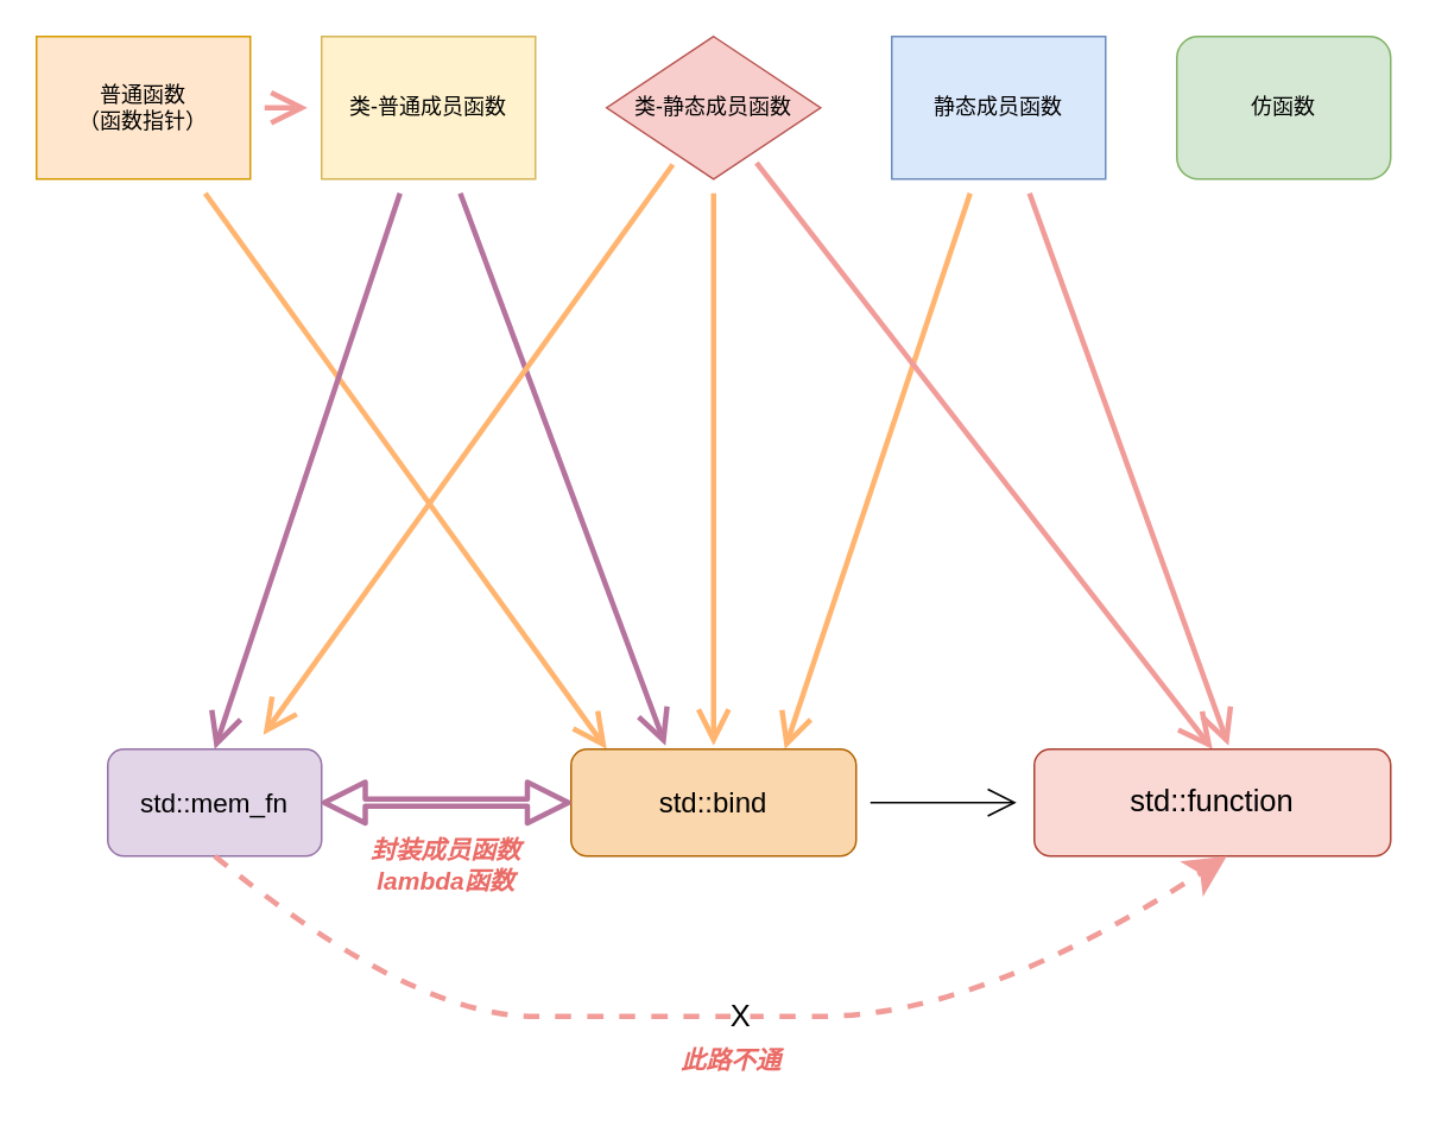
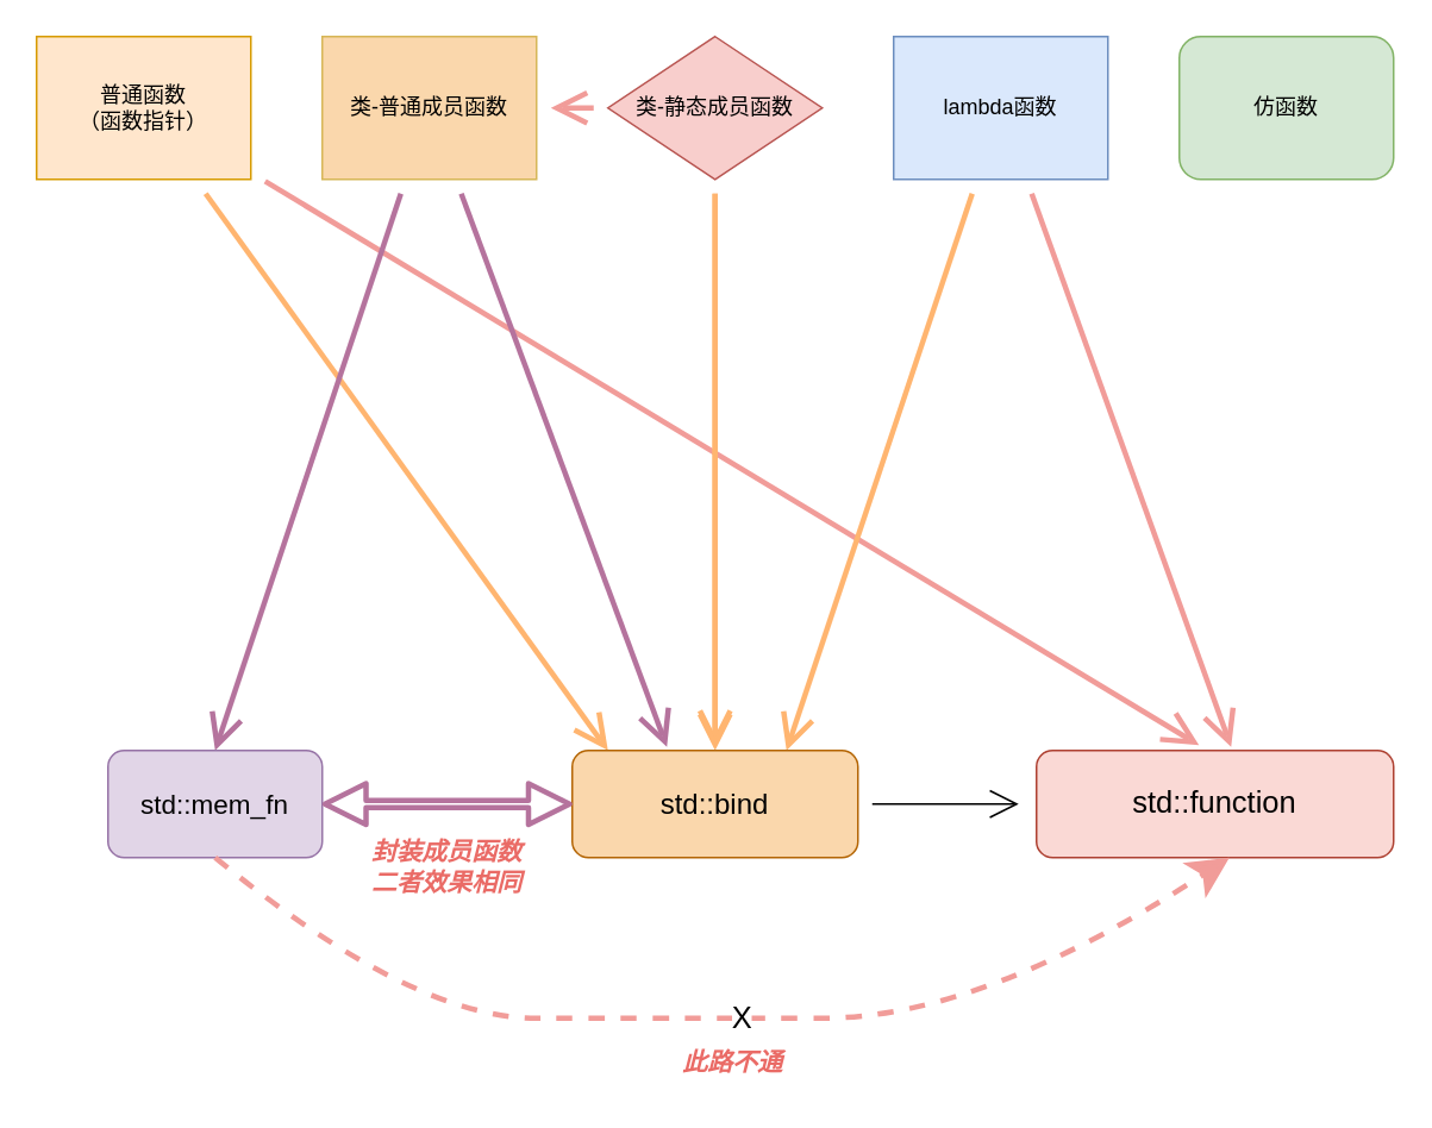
  <mxCell id="0" />
  <mxCell id="1" parent="0" />
  <mxCell id="2" style="edgeStyle=none;curved=1;rounded=0;orthogonalLoop=1;jettySize=auto;html=1;endArrow=open;startSize=14;endSize=14;sourcePerimeterSpacing=8;targetPerimeterSpacing=8;strokeColor=#FFB570;strokeWidth=3;" edge="1" parent="1" source="4"><mxGeometry relative="1" as="geometry"><mxPoint x="340" y="420" as="targetPoint" /></mxGeometry></mxCell>
- <mxCell id="3" style="edgeStyle=none;curved=1;rounded=0;orthogonalLoop=1;jettySize=auto;html=1;endArrow=open;startSize=14;endSize=14;sourcePerimeterSpacing=8;targetPerimeterSpacing=8;strokeColor=#F19C99;strokeWidth=3;" edge="1" parent="1" source="4" target="11"><mxGeometry relative="1" as="geometry"><mxPoint x="670" y="410" as="targetPoint" /></mxGeometry></mxCell>
+ <mxCell id="3" style="edgeStyle=none;curved=1;rounded=0;orthogonalLoop=1;jettySize=auto;html=1;endArrow=open;startSize=14;endSize=14;sourcePerimeterSpacing=8;targetPerimeterSpacing=8;entryX=0.455;entryY=-0.05;entryDx=0;entryDy=0;entryPerimeter=0;strokeColor=#F19C99;strokeWidth=3;" edge="1" parent="1" source="4" target="19"><mxGeometry relative="1" as="geometry"><mxPoint x="670" y="410" as="targetPoint" /></mxGeometry></mxCell>
  <mxCell id="4" value="普通函数&lt;br&gt;（函数指针）" style="rounded=0;whiteSpace=wrap;html=1;hachureGap=4;pointerEvents=0;fillColor=#ffe6cc;strokeColor=#d79b00;" vertex="1" parent="1"><mxGeometry x="20" y="20" width="120" height="80" as="geometry" /></mxCell>
  <mxCell id="5" style="edgeStyle=none;curved=1;rounded=0;orthogonalLoop=1;jettySize=auto;html=1;endArrow=open;startSize=14;endSize=14;sourcePerimeterSpacing=8;targetPerimeterSpacing=8;entryX=0.75;entryY=0;entryDx=0;entryDy=0;strokeColor=#FFB570;strokeWidth=3;" edge="1" parent="1" source="7" target="18"><mxGeometry relative="1" as="geometry"><mxPoint x="420" y="410" as="targetPoint" /></mxGeometry></mxCell>
  <mxCell id="6" style="edgeStyle=none;curved=1;rounded=0;orthogonalLoop=1;jettySize=auto;html=1;endArrow=open;startSize=14;endSize=14;sourcePerimeterSpacing=8;targetPerimeterSpacing=8;entryX=0.545;entryY=-0.033;entryDx=0;entryDy=0;entryPerimeter=0;strokeColor=#F19C99;strokeWidth=3;" edge="1" parent="1" source="7" target="19"><mxGeometry relative="1" as="geometry"><mxPoint x="690" y="410" as="targetPoint" /></mxGeometry></mxCell>
- <mxCell id="7" value="静态成员函数" style="rounded=0;whiteSpace=wrap;html=1;hachureGap=4;pointerEvents=0;fillColor=#dae8fc;strokeColor=#6c8ebf;" vertex="1" parent="1"><mxGeometry x="500" y="20" width="120" height="80" as="geometry" /></mxCell>
+ <mxCell id="7" value="lambda函数" style="rounded=0;whiteSpace=wrap;html=1;hachureGap=4;pointerEvents=0;fillColor=#dae8fc;strokeColor=#6c8ebf;" vertex="1" parent="1"><mxGeometry x="500" y="20" width="120" height="80" as="geometry" /></mxCell>
  <mxCell id="8" value="仿函数" style="whiteSpace=wrap;html=1;hachureGap=4;pointerEvents=0;fillColor=#d5e8d4;strokeColor=#82b366;rounded=1;" vertex="1" parent="1"><mxGeometry x="660" y="20" width="120" height="80" as="geometry" /></mxCell>
  <mxCell id="9" style="edgeStyle=none;curved=1;rounded=0;orthogonalLoop=1;jettySize=auto;html=1;endArrow=open;startSize=14;endSize=14;sourcePerimeterSpacing=8;targetPerimeterSpacing=8;strokeColor=#B5739D;strokeWidth=3;entryX=0.5;entryY=0;entryDx=0;entryDy=0;" edge="1" parent="1" source="11" target="16"><mxGeometry relative="1" as="geometry"><mxPoint x="120" y="420" as="targetPoint" /></mxGeometry></mxCell>
  <mxCell id="10" style="edgeStyle=none;curved=1;rounded=0;orthogonalLoop=1;jettySize=auto;html=1;endArrow=open;startSize=14;endSize=14;sourcePerimeterSpacing=8;targetPerimeterSpacing=8;strokeColor=#B5739D;strokeWidth=3;" edge="1" parent="1" source="11"><mxGeometry relative="1" as="geometry"><mxPoint x="373" y="418" as="targetPoint" /></mxGeometry></mxCell>
- <mxCell id="11" value="类-普通成员函数" style="rounded=0;whiteSpace=wrap;html=1;hachureGap=4;pointerEvents=0;fillColor=#fff2cc;strokeColor=#d6b656;" vertex="1" parent="1"><mxGeometry x="180" y="20" width="120" height="80" as="geometry" /></mxCell>
- <mxCell id="12" style="edgeStyle=none;curved=1;rounded=0;orthogonalLoop=1;jettySize=auto;html=1;entryX=0.5;entryY=0;entryDx=0;entryDy=0;fontFamily=Helvetica;endArrow=open;startSize=14;endSize=14;sourcePerimeterSpacing=8;targetPerimeterSpacing=8;strokeColor=#F19C99;strokeWidth=3;" edge="1" parent="1" source="15" target="19"><mxGeometry relative="1" as="geometry" /></mxCell>
+ <mxCell id="11" value="类-普通成员函数" style="rounded=0;whiteSpace=wrap;html=1;hachureGap=4;pointerEvents=0;fillColor=#fad7ac;strokeColor=#d6b656;" vertex="1" parent="1"><mxGeometry x="180" y="20" width="120" height="80" as="geometry" /></mxCell>
+ <mxCell id="12" style="edgeStyle=none;curved=1;rounded=0;orthogonalLoop=1;jettySize=auto;html=1;fontFamily=Helvetica;endArrow=open;startSize=14;endSize=14;sourcePerimeterSpacing=8;targetPerimeterSpacing=8;strokeColor=#F19C99;strokeWidth=3;" edge="1" parent="1" source="15" target="11"><mxGeometry relative="1" as="geometry" /></mxCell>
  <mxCell id="13" style="edgeStyle=none;curved=1;rounded=0;orthogonalLoop=1;jettySize=auto;html=1;endArrow=open;startSize=14;endSize=14;sourcePerimeterSpacing=8;targetPerimeterSpacing=8;strokeColor=#FFB570;strokeWidth=3;" edge="1" parent="1" source="15"><mxGeometry relative="1" as="geometry"><mxPoint x="400" y="418" as="targetPoint" /></mxGeometry></mxCell>
- <mxCell id="14" style="edgeStyle=none;curved=1;rounded=0;orthogonalLoop=1;jettySize=auto;html=1;fontFamily=Helvetica;endArrow=open;startSize=14;endSize=14;sourcePerimeterSpacing=8;targetPerimeterSpacing=8;strokeColor=#FFB570;strokeWidth=3;fillColor=#fad7ac;" edge="1" parent="1" source="15" target="16"><mxGeometry relative="1" as="geometry" /></mxCell>
+ <mxCell id="14" style="edgeStyle=none;curved=1;rounded=0;orthogonalLoop=1;jettySize=auto;html=1;entryX=0.5;entryY=0;entryDx=0;entryDy=0;fontFamily=Helvetica;endArrow=open;startSize=14;endSize=14;sourcePerimeterSpacing=8;targetPerimeterSpacing=8;strokeColor=#FFB570;strokeWidth=3;fillColor=#fad7ac;" edge="1" parent="1" source="15" target="18"><mxGeometry relative="1" as="geometry" /></mxCell>
  <mxCell id="15" value="类-静态成员函数" style="rhombus;whiteSpace=wrap;html=1;hachureGap=4;pointerEvents=0;fillColor=#f8cecc;strokeColor=#b85450;" vertex="1" parent="1"><mxGeometry x="340" y="20" width="120" height="80" as="geometry" /></mxCell>
  <mxCell id="16" value="&lt;font style=&quot;font-size: 15px&quot;&gt;std::mem_fn&lt;/font&gt;" style="rounded=1;whiteSpace=wrap;html=1;hachureGap=4;pointerEvents=0;fillColor=#e1d5e7;strokeColor=#9673a6;" vertex="1" parent="1"><mxGeometry x="60" y="420" width="120" height="60" as="geometry" /></mxCell>
  <mxCell id="17" style="edgeStyle=none;curved=1;rounded=0;orthogonalLoop=1;jettySize=auto;html=1;endArrow=open;startSize=14;endSize=14;sourcePerimeterSpacing=8;targetPerimeterSpacing=8;" edge="1" parent="1" source="18"><mxGeometry relative="1" as="geometry"><mxPoint x="570" y="450" as="targetPoint" /></mxGeometry></mxCell>
  <mxCell id="18" value="&lt;font style=&quot;font-size: 16px&quot;&gt;std::bind&lt;/font&gt;" style="rounded=1;whiteSpace=wrap;html=1;hachureGap=4;pointerEvents=0;fillColor=#fad7ac;strokeColor=#b46504;sketch=0;glass=0;" vertex="1" parent="1"><mxGeometry x="320" y="420" width="160" height="60" as="geometry" /></mxCell>
  <mxCell id="19" value="&lt;font style=&quot;font-size: 17px&quot;&gt;std::function&lt;/font&gt;" style="rounded=1;whiteSpace=wrap;html=1;hachureGap=4;pointerEvents=0;fillColor=#fad9d5;strokeColor=#ae4132;" vertex="1" parent="1"><mxGeometry x="580" y="420" width="200" height="60" as="geometry" /></mxCell>
  <mxCell id="20" value="" style="curved=1;endArrow=classic;html=1;startSize=14;endSize=14;sourcePerimeterSpacing=8;targetPerimeterSpacing=8;strokeColor=#F19C99;strokeWidth=3;exitX=0.5;exitY=1;exitDx=0;exitDy=0;entryX=0.54;entryY=1;entryDx=0;entryDy=0;entryPerimeter=0;dashed=1;" edge="1" parent="1" source="16" target="19"><mxGeometry width="50" height="50" relative="1" as="geometry"><mxPoint x="370" y="620" as="sourcePoint" /><mxPoint x="420" y="570" as="targetPoint" /><Array as="points"><mxPoint x="230" y="570" /><mxPoint x="370" y="570" /><mxPoint x="550" y="570" /></Array></mxGeometry></mxCell>
  <mxCell id="21" value="&lt;font style=&quot;font-size: 17px&quot;&gt;X&lt;/font&gt;" style="edgeLabel;html=1;align=center;verticalAlign=middle;resizable=0;points=[];fontFamily=Helvetica;" vertex="1" connectable="0" parent="20"><mxGeometry x="0.044" relative="1" as="geometry"><mxPoint as="offset" /></mxGeometry></mxCell>
  <mxCell id="22" value="" style="shape=flexArrow;endArrow=classic;startArrow=classic;html=1;fontFamily=Helvetica;startSize=6.67;endSize=6.67;sourcePerimeterSpacing=8;targetPerimeterSpacing=8;strokeColor=#B5739D;strokeWidth=3;exitX=1;exitY=0.5;exitDx=0;exitDy=0;entryX=0;entryY=0.5;entryDx=0;entryDy=0;width=2;endWidth=16;startWidth=16;" edge="1" parent="1" source="16" target="18"><mxGeometry width="100" height="100" relative="1" as="geometry"><mxPoint x="200" y="470" as="sourcePoint" /><mxPoint x="300" y="370" as="targetPoint" /></mxGeometry></mxCell>
- <mxCell id="23" value="&lt;font style=&quot;font-size: 14px&quot; color=&quot;#ea6b66&quot;&gt;&lt;i&gt;&lt;b&gt;封装成员函数&lt;br&gt;lambda函数&lt;/b&gt;&lt;/i&gt;&lt;/font&gt;" style="text;html=1;strokeColor=none;fillColor=none;align=center;verticalAlign=middle;whiteSpace=wrap;rounded=0;glass=0;sketch=0;hachureGap=4;pointerEvents=0;fontFamily=Helvetica;" vertex="1" parent="1"><mxGeometry x="200" y="475" width="100" height="20" as="geometry" /></mxCell>
+ <mxCell id="23" value="&lt;font style=&quot;font-size: 14px&quot; color=&quot;#ea6b66&quot;&gt;&lt;i&gt;&lt;b&gt;封装成员函数&lt;br&gt;二者效果相同&lt;/b&gt;&lt;/i&gt;&lt;/font&gt;" style="text;html=1;strokeColor=none;fillColor=none;align=center;verticalAlign=middle;whiteSpace=wrap;rounded=0;glass=0;sketch=0;hachureGap=4;pointerEvents=0;fontFamily=Helvetica;" vertex="1" parent="1"><mxGeometry x="200" y="475" width="100" height="20" as="geometry" /></mxCell>
  <mxCell id="24" value="&lt;font color=&quot;#ea6b66&quot;&gt;&lt;span style=&quot;font-size: 14px&quot;&gt;&lt;b&gt;&lt;i&gt;此路不通&lt;/i&gt;&lt;/b&gt;&lt;/span&gt;&lt;/font&gt;" style="text;html=1;strokeColor=none;fillColor=none;align=center;verticalAlign=middle;whiteSpace=wrap;rounded=0;glass=0;sketch=0;hachureGap=4;pointerEvents=0;fontFamily=Helvetica;" vertex="1" parent="1"><mxGeometry x="360" y="580" width="100" height="30" as="geometry" /></mxCell>
